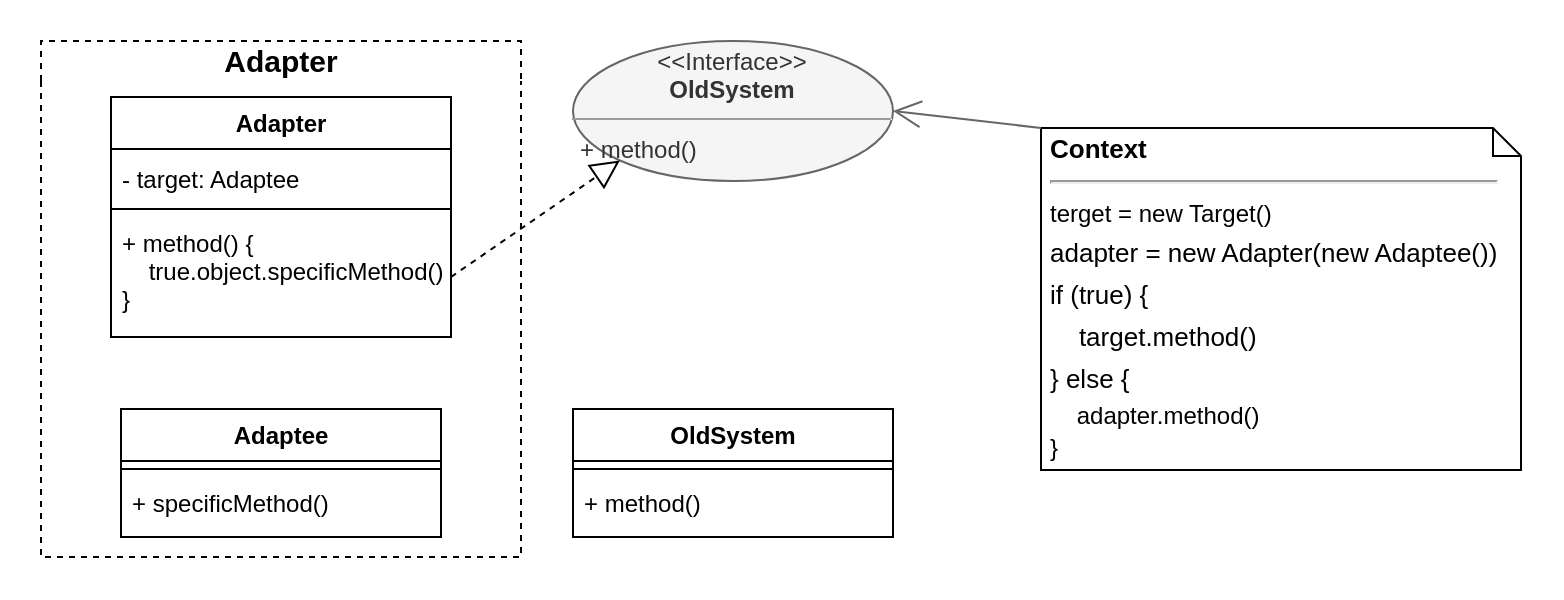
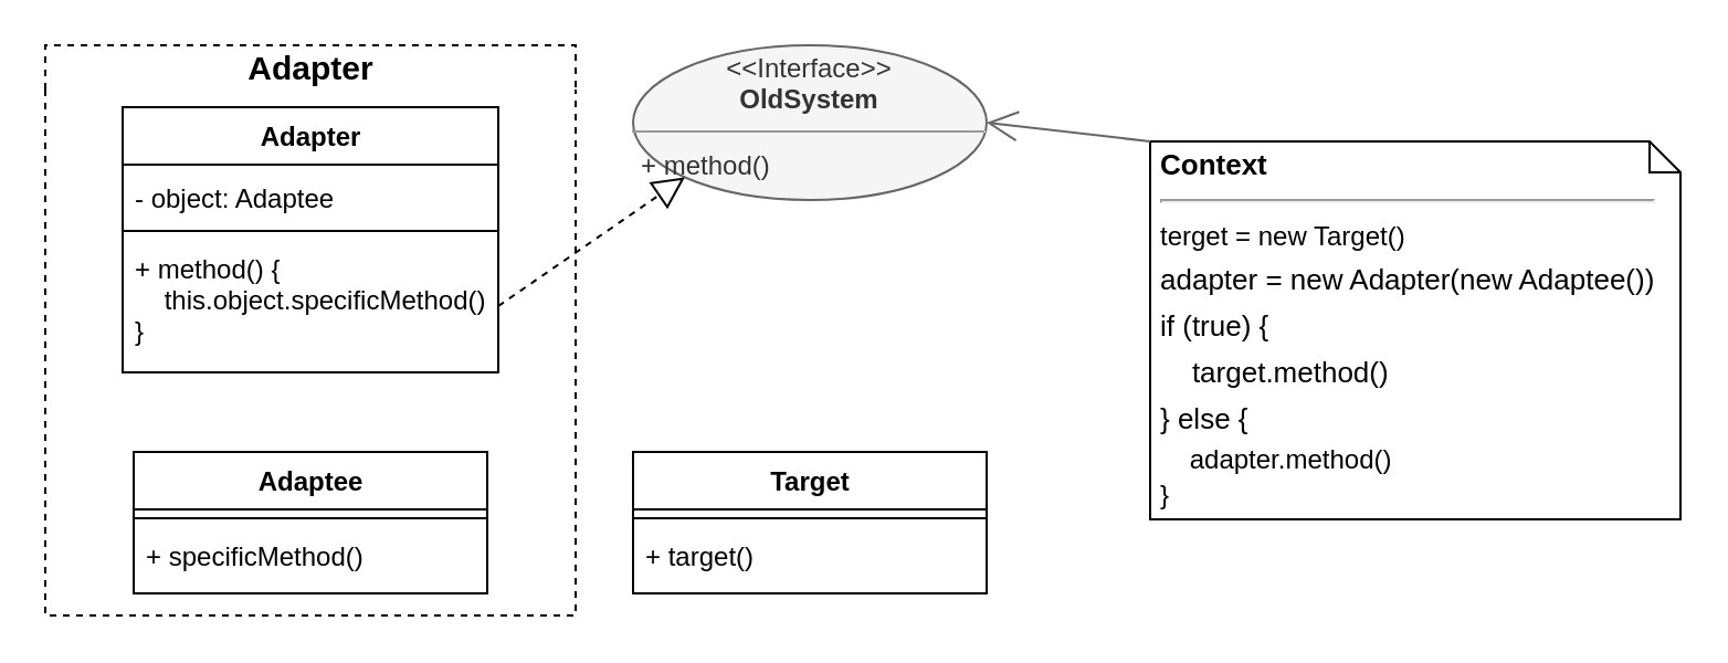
  <mxCell id="0" />
  <mxCell id="1" parent="0" />
  <mxCell id="2" value="Adapter" style="swimlane;html=1;horizontal=1;startSize=20;fillColor=none;strokeColor=#000000;rounded=0;comic=0;fontSize=15;dashed=1;swimlaneLine=0;shadow=0;glass=0;perimeterSpacing=0;labelBackgroundColor=none;collapsible=0;" parent="1" vertex="1"><mxGeometry x="20" y="20" width="240" height="258" as="geometry"><mxRectangle x="310" y="72" width="100" height="20" as="alternateBounds" /></mxGeometry></mxCell>
- <mxCell id="3" value="OldSystem" style="swimlane;fontStyle=1;align=center;verticalAlign=top;childLayout=stackLayout;horizontal=1;startSize=26;horizontalStack=0;resizeParent=1;resizeParentMax=0;resizeLast=0;collapsible=0;marginBottom=0;rounded=0;shadow=0;glass=0;comic=0;strokeWidth=1;fontSize=12;labelBackgroundColor=none;fillColor=#ffffff;html=1;" parent="2" vertex="1"><mxGeometry x="266" y="184" width="160" height="64" as="geometry" /></mxCell>
+ <mxCell id="3" value="Target" style="swimlane;fontStyle=1;align=center;verticalAlign=top;childLayout=stackLayout;horizontal=1;startSize=26;horizontalStack=0;resizeParent=1;resizeParentMax=0;resizeLast=0;collapsible=0;marginBottom=0;rounded=0;shadow=0;glass=0;comic=0;strokeWidth=1;fontSize=12;labelBackgroundColor=none;fillColor=#ffffff;html=1;" parent="2" vertex="1"><mxGeometry x="266" y="184" width="160" height="64" as="geometry" /></mxCell>
  <mxCell id="4" value="" style="line;strokeWidth=1;fillColor=none;align=left;verticalAlign=middle;spacingTop=-1;spacingLeft=3;spacingRight=3;rotatable=0;labelPosition=right;points=[];portConstraint=eastwest;" parent="3" vertex="1"><mxGeometry y="26" width="160" height="8" as="geometry" /></mxCell>
- <mxCell id="5" value="+ method()" style="text;strokeColor=none;fillColor=none;align=left;verticalAlign=top;spacingLeft=4;spacingRight=4;overflow=hidden;rotatable=0;points=[[0,0.5],[1,0.5]];portConstraint=eastwest;" parent="3" vertex="1"><mxGeometry y="34" width="160" height="30" as="geometry" /></mxCell>
+ <mxCell id="5" value="+ target()" style="text;strokeColor=none;fillColor=none;align=left;verticalAlign=top;spacingLeft=4;spacingRight=4;overflow=hidden;rotatable=0;points=[[0,0.5],[1,0.5]];portConstraint=eastwest;" parent="3" vertex="1"><mxGeometry y="34" width="160" height="30" as="geometry" /></mxCell>
  <mxCell id="6" value="Adapter" style="swimlane;fontStyle=1;align=center;verticalAlign=top;childLayout=stackLayout;horizontal=1;startSize=26;horizontalStack=0;resizeParent=1;resizeParentMax=0;resizeLast=0;collapsible=0;marginBottom=0;rounded=0;shadow=0;glass=0;comic=0;strokeWidth=1;fontSize=12;labelBackgroundColor=none;fillColor=#ffffff;html=1;" parent="2" vertex="1"><mxGeometry x="35" y="28" width="170" height="120" as="geometry" /></mxCell>
- <mxCell id="7" value="- target: Adaptee" style="text;strokeColor=none;fillColor=none;align=left;verticalAlign=top;spacingLeft=4;spacingRight=4;overflow=hidden;rotatable=0;points=[[0,0.5],[1,0.5]];portConstraint=eastwest;spacingTop=2;" parent="6" vertex="1"><mxGeometry y="26" width="170" height="26" as="geometry" /></mxCell>
+ <mxCell id="7" value="- object: Adaptee" style="text;strokeColor=none;fillColor=none;align=left;verticalAlign=top;spacingLeft=4;spacingRight=4;overflow=hidden;rotatable=0;points=[[0,0.5],[1,0.5]];portConstraint=eastwest;spacingTop=2;" parent="6" vertex="1"><mxGeometry y="26" width="170" height="26" as="geometry" /></mxCell>
  <mxCell id="8" value="" style="line;strokeWidth=1;fillColor=none;align=left;verticalAlign=middle;spacingTop=-1;spacingLeft=3;spacingRight=3;rotatable=0;labelPosition=right;points=[];portConstraint=eastwest;" parent="6" vertex="1"><mxGeometry y="52" width="170" height="8" as="geometry" /></mxCell>
- <mxCell id="9" value="+ method() {&#10;    true.object.specificMethod()&#10;}" style="text;strokeColor=none;fillColor=none;align=left;verticalAlign=top;spacingLeft=4;spacingRight=4;overflow=hidden;rotatable=0;points=[[0,0.5],[1,0.5]];portConstraint=eastwest;" parent="6" vertex="1"><mxGeometry y="60" width="170" height="60" as="geometry" /></mxCell>
+ <mxCell id="9" value="+ method() {&#10;    this.object.specificMethod()&#10;}" style="text;strokeColor=none;fillColor=none;align=left;verticalAlign=top;spacingLeft=4;spacingRight=4;overflow=hidden;rotatable=0;points=[[0,0.5],[1,0.5]];portConstraint=eastwest;" parent="6" vertex="1"><mxGeometry y="60" width="170" height="60" as="geometry" /></mxCell>
  <mxCell id="10" value="Adaptee" style="swimlane;fontStyle=1;align=center;verticalAlign=top;childLayout=stackLayout;horizontal=1;startSize=26;horizontalStack=0;resizeParent=1;resizeParentMax=0;resizeLast=0;collapsible=0;marginBottom=0;rounded=0;shadow=0;glass=0;comic=0;strokeWidth=1;fontSize=12;labelBackgroundColor=none;fillColor=#ffffff;html=1;" parent="2" vertex="1"><mxGeometry x="40" y="184" width="160" height="64" as="geometry"><mxRectangle x="40" y="184" width="80" height="26" as="alternateBounds" /></mxGeometry></mxCell>
  <mxCell id="11" value="" style="line;strokeWidth=1;fillColor=none;align=left;verticalAlign=middle;spacingTop=-1;spacingLeft=3;spacingRight=3;rotatable=0;labelPosition=right;points=[];portConstraint=eastwest;" parent="10" vertex="1"><mxGeometry y="26" width="160" height="8" as="geometry" /></mxCell>
  <mxCell id="12" value="+ specificMethod()" style="text;strokeColor=none;fillColor=none;align=left;verticalAlign=top;spacingLeft=4;spacingRight=4;overflow=hidden;rotatable=0;points=[[0,0.5],[1,0.5]];portConstraint=eastwest;" parent="10" vertex="1"><mxGeometry y="34" width="160" height="30" as="geometry" /></mxCell>
  <mxCell id="13" value="&lt;p style=&quot;margin: 4px 0px 0px ; text-align: center ; line-height: 120%&quot;&gt;&lt;span&gt;&amp;lt;&amp;lt;Interface&amp;gt;&amp;gt;&lt;/span&gt;&lt;br&gt;&lt;b&gt;OldSystem&lt;/b&gt;&lt;/p&gt;&lt;hr size=&quot;1&quot;&gt;&lt;p style=&quot;margin: 0px 0px 0px 4px ; line-height: 160%&quot;&gt;+ method()&lt;br&gt;&lt;/p&gt;" style="ellipse;verticalAlign=top;align=left;overflow=fill;fontSize=12;fontFamily=Helvetica;html=1;shadow=0;glass=0;comic=0;labelBackgroundColor=none;labelBorderColor=none;imageAspect=1;noLabel=0;portConstraintRotation=0;snapToPoint=0;container=1;dropTarget=1;collapsible=0;autosize=0;spacingLeft=0;spacingRight=0;fontStyle=0;fillColor=#f5f5f5;strokeColor=#666666;fontColor=#333333;" parent="1" vertex="1"><mxGeometry x="286" y="20" width="160" height="70" as="geometry" /></mxCell>
  <mxCell id="14" value="&lt;p style=&quot;line-height: 20%&quot;&gt;Context&lt;br&gt;&lt;/p&gt;&lt;hr&gt;&lt;span style=&quot;font-size: 12px ; font-weight: 400 ; line-height: 160%&quot;&gt;terget = new Target()&lt;br&gt;&lt;/span&gt;&lt;span style=&quot;font-weight: normal ; line-height: 160%&quot;&gt;adapter = new Adapter(new Adaptee())&lt;br&gt;if (true) {&lt;br&gt;&amp;nbsp; &amp;nbsp; target.method()&lt;br&gt;} else {&lt;br&gt;&lt;/span&gt;&lt;span style=&quot;font-size: 12px ; font-weight: 400&quot;&gt;&amp;nbsp; &amp;nbsp;&amp;nbsp;&lt;/span&gt;&lt;span style=&quot;font-size: 12px ; font-weight: 400&quot;&gt;adapter.method()&lt;/span&gt;&lt;span style=&quot;font-size: 12px ; font-weight: 400&quot;&gt;&lt;br&gt;}&lt;/span&gt;&lt;br&gt;&lt;p&gt;&lt;/p&gt;" style="shape=note;size=14;verticalAlign=top;align=left;spacingTop=-13;rounded=0;shadow=0;glass=0;comic=0;strokeColor=#000000;fillColor=none;fontSize=13;fontStyle=1;labelBorderColor=none;whiteSpace=wrap;html=1;spacingLeft=0;spacingBottom=0;spacingRight=0;spacing=5;labelBackgroundColor=none;" parent="1" vertex="1"><mxGeometry x="520" y="63.5" width="240" height="171" as="geometry" /></mxCell>
  <mxCell id="15" value="" style="endArrow=block;dashed=1;endFill=0;endSize=12;html=1;strokeColor=#000000;exitX=1;exitY=0.5;exitDx=0;exitDy=0;entryX=0;entryY=1;entryDx=0;entryDy=0;" parent="1" source="9" target="13" edge="1"><mxGeometry width="160" relative="1" as="geometry"><mxPoint x="370" y="-2120" as="sourcePoint" /><mxPoint x="530" y="-2120" as="targetPoint" /></mxGeometry></mxCell>
  <mxCell id="16" value="" style="endArrow=open;endFill=1;endSize=12;html=1;strokeColor=#666666;exitX=0;exitY=0;exitDx=0;exitDy=0;exitPerimeter=0;entryX=1;entryY=0.5;entryDx=0;entryDy=0;" parent="1" source="14" target="13" edge="1"><mxGeometry width="160" relative="1" as="geometry"><mxPoint x="290" y="-2490" as="sourcePoint" /><mxPoint x="450" y="-2490" as="targetPoint" /></mxGeometry></mxCell>
